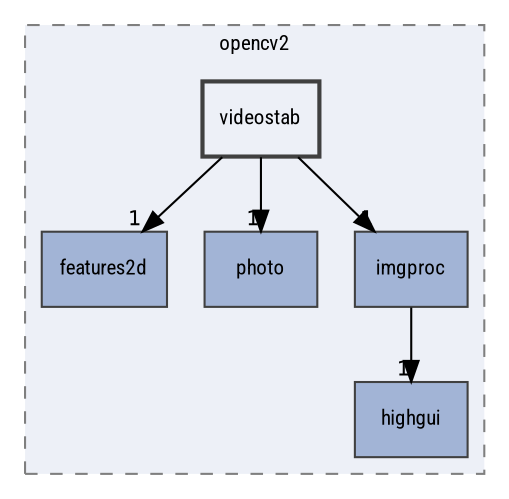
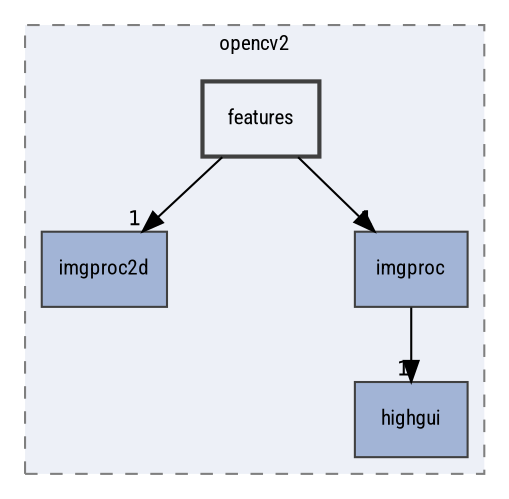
  digraph {
    compound=true
    fontname="Roboto Condensed"
    node [color=grey25 fillcolor="#a2b4d6" fontname="Roboto Condensed" fontsize=10 shape=box style="filled,"]
    edge [fontname="Roboto Condensed" fontsize=10 headlabel=1 labeldistance=1.5 labelfontname=Helvetica labelfontsize=10]
-   n1 [label=features2d]
-   n2 [label=photo]
+   n1 [label=imgproc2d]
    n3 [label=imgproc]
    n4 [label=highgui]
-   n5 [fillcolor="#edf0f7" label=videostab style="filled,bold,"]
+   n5 [fillcolor="#edf0f7" label=features style="filled,bold,"]
    subgraph cluster_1 {
      bgcolor="#edf0f7"
      fontsize=10
      label=opencv2
      pencolor=grey50
      style="filled,dashed,"
      n1
-     n2
      n3
      n4
      n5
    }
    n3 -> n4
    n5 -> n1
-   n5 -> n2
    n5 -> n3
  }
